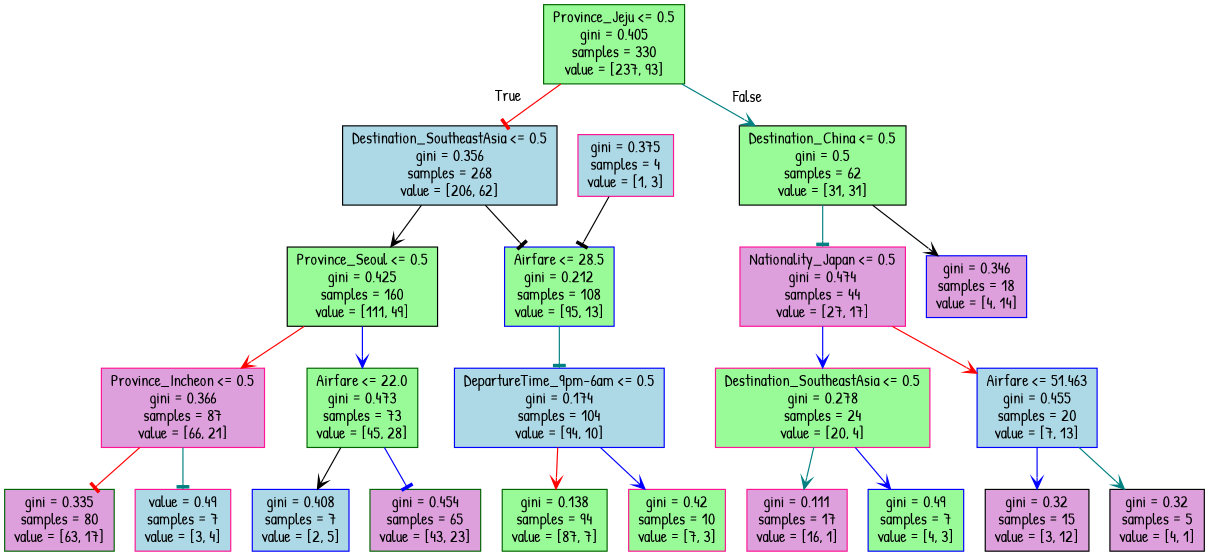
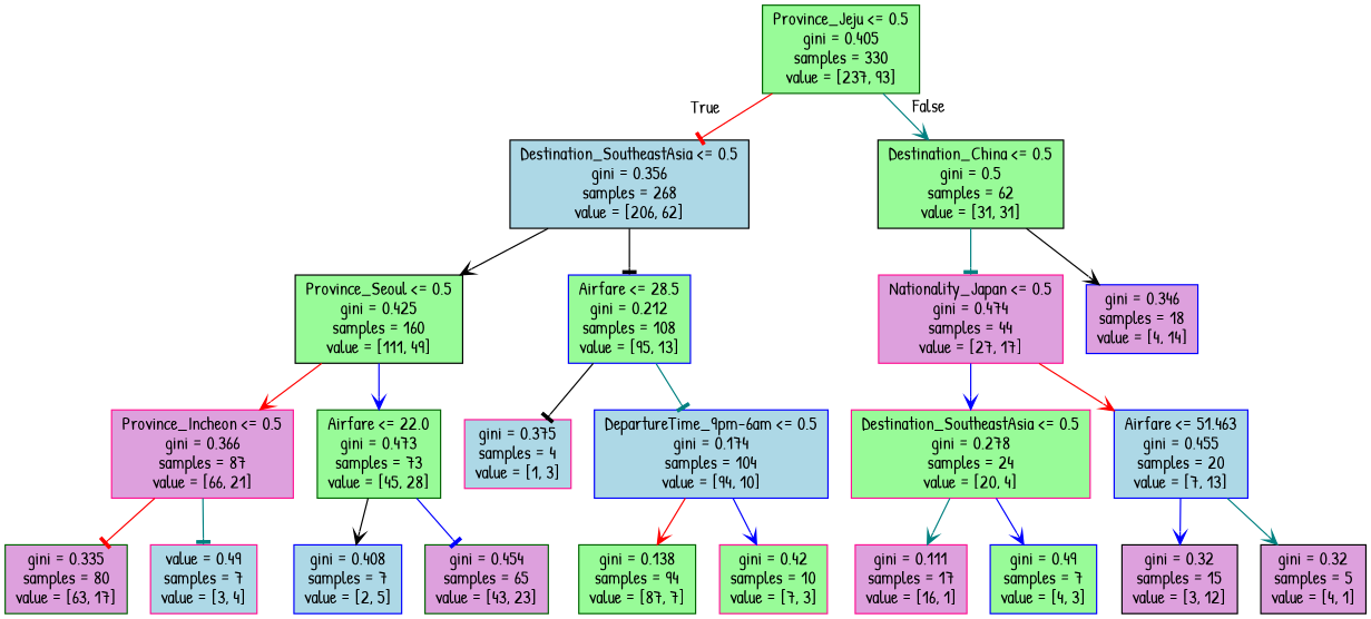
  digraph {
    fontname="Patrick Hand"
    node [color=deeppink fillcolor=palegreen fontname="Patrick Hand" shape=box style=filled]
    edge [arrowhead=vee color=teal fontname="Patrick Hand"]
    n1 [color=darkgreen label="Province_Jeju <= 0.5\ngini = 0.405\nsamples = 330\nvalue = [237, 93]"]
    n2 [color=black fillcolor=lightblue label="Destination_SoutheastAsia <= 0.5\ngini = 0.356\nsamples = 268\nvalue = [206, 62]"]
    n3 [color=black label="Destination_China <= 0.5\ngini = 0.5\nsamples = 62\nvalue = [31, 31]"]
    n4 [color=black label="Province_Seoul <= 0.5\ngini = 0.425\nsamples = 160\nvalue = [111, 49]"]
    n5 [color=blue label="Airfare <= 28.5\ngini = 0.212\nsamples = 108\nvalue = [95, 13]"]
    n6 [fillcolor=plum label="Nationality_Japan <= 0.5\ngini = 0.474\nsamples = 44\nvalue = [27, 17]"]
    n7 [color=blue fillcolor=plum label="gini = 0.346\nsamples = 18\nvalue = [4, 14]"]
    n8 [fillcolor=plum label="Province_Incheon <= 0.5\ngini = 0.366\nsamples = 87\nvalue = [66, 21]"]
    n9 [color=darkgreen label="Airfare <= 22.0\ngini = 0.473\nsamples = 73\nvalue = [45, 28]"]
    n10 [fillcolor=lightblue label="gini = 0.375\nsamples = 4\nvalue = [1, 3]"]
    n11 [color=blue fillcolor=lightblue label="DepartureTime_9pm-6am <= 0.5\ngini = 0.174\nsamples = 104\nvalue = [94, 10]"]
    n12 [color=darkgreen fillcolor=plum label="gini = 0.335\nsamples = 80\nvalue = [63, 17]"]
    n13 [fillcolor=lightblue label="value = 0.49\nsamples = 7\nvalue = [3, 4]"]
    n14 [color=blue fillcolor=lightblue label="gini = 0.408\nsamples = 7\nvalue = [2, 5]"]
    n15 [color=darkgreen fillcolor=plum label="gini = 0.454\nsamples = 65\nvalue = [43, 23]"]
    n16 [color=darkgreen label="gini = 0.138\nsamples = 94\nvalue = [87, 7]"]
    n17 [label="gini = 0.42\nsamples = 10\nvalue = [7, 3]"]
    n18 [label="Destination_SoutheastAsia <= 0.5\ngini = 0.278\nsamples = 24\nvalue = [20, 4]"]
    n19 [color=blue fillcolor=lightblue label="Airfare <= 51.463\ngini = 0.455\nsamples = 20\nvalue = [7, 13]"]
    n20 [fillcolor=plum label="gini = 0.111\nsamples = 17\nvalue = [16, 1]"]
    n21 [color=blue label="gini = 0.49\nsamples = 7\nvalue = [4, 3]"]
    n22 [color=black fillcolor=plum label="gini = 0.32\nsamples = 15\nvalue = [3, 12]"]
    n23 [color=black fillcolor=plum label="gini = 0.32\nsamples = 5\nvalue = [4, 1]"]
    n1 -> n2 [arrowhead=tee color=red headlabel=True labelangle=45 labeldistance=2.5]
    n1 -> n3 [headlabel=False labelangle=-45 labeldistance=2.5]
    n2 -> n4 [color=black]
    n2 -> n5 [arrowhead=tee color=black]
    n3 -> n6 [arrowhead=tee]
    n3 -> n7 [color=black]
    n4 -> n8 [color=red]
    n4 -> n9 [color=blue]
-   n10 -> n5 [arrowhead=tee color=black]
+   n5 -> n10 [arrowhead=tee color=black]
    n5 -> n11 [arrowhead=tee]
    n6 -> n18 [color=blue]
    n6 -> n19 [color=red]
    n8 -> n12 [arrowhead=tee color=red]
    n8 -> n13 [arrowhead=tee]
    n9 -> n14 [color=black]
    n9 -> n15 [arrowhead=tee color=blue]
    n11 -> n16 [color=red]
    n11 -> n17 [color=blue]
    n18 -> n20
    n18 -> n21 [color=blue]
    n19 -> n22 [color=blue]
    n19 -> n23
  }
